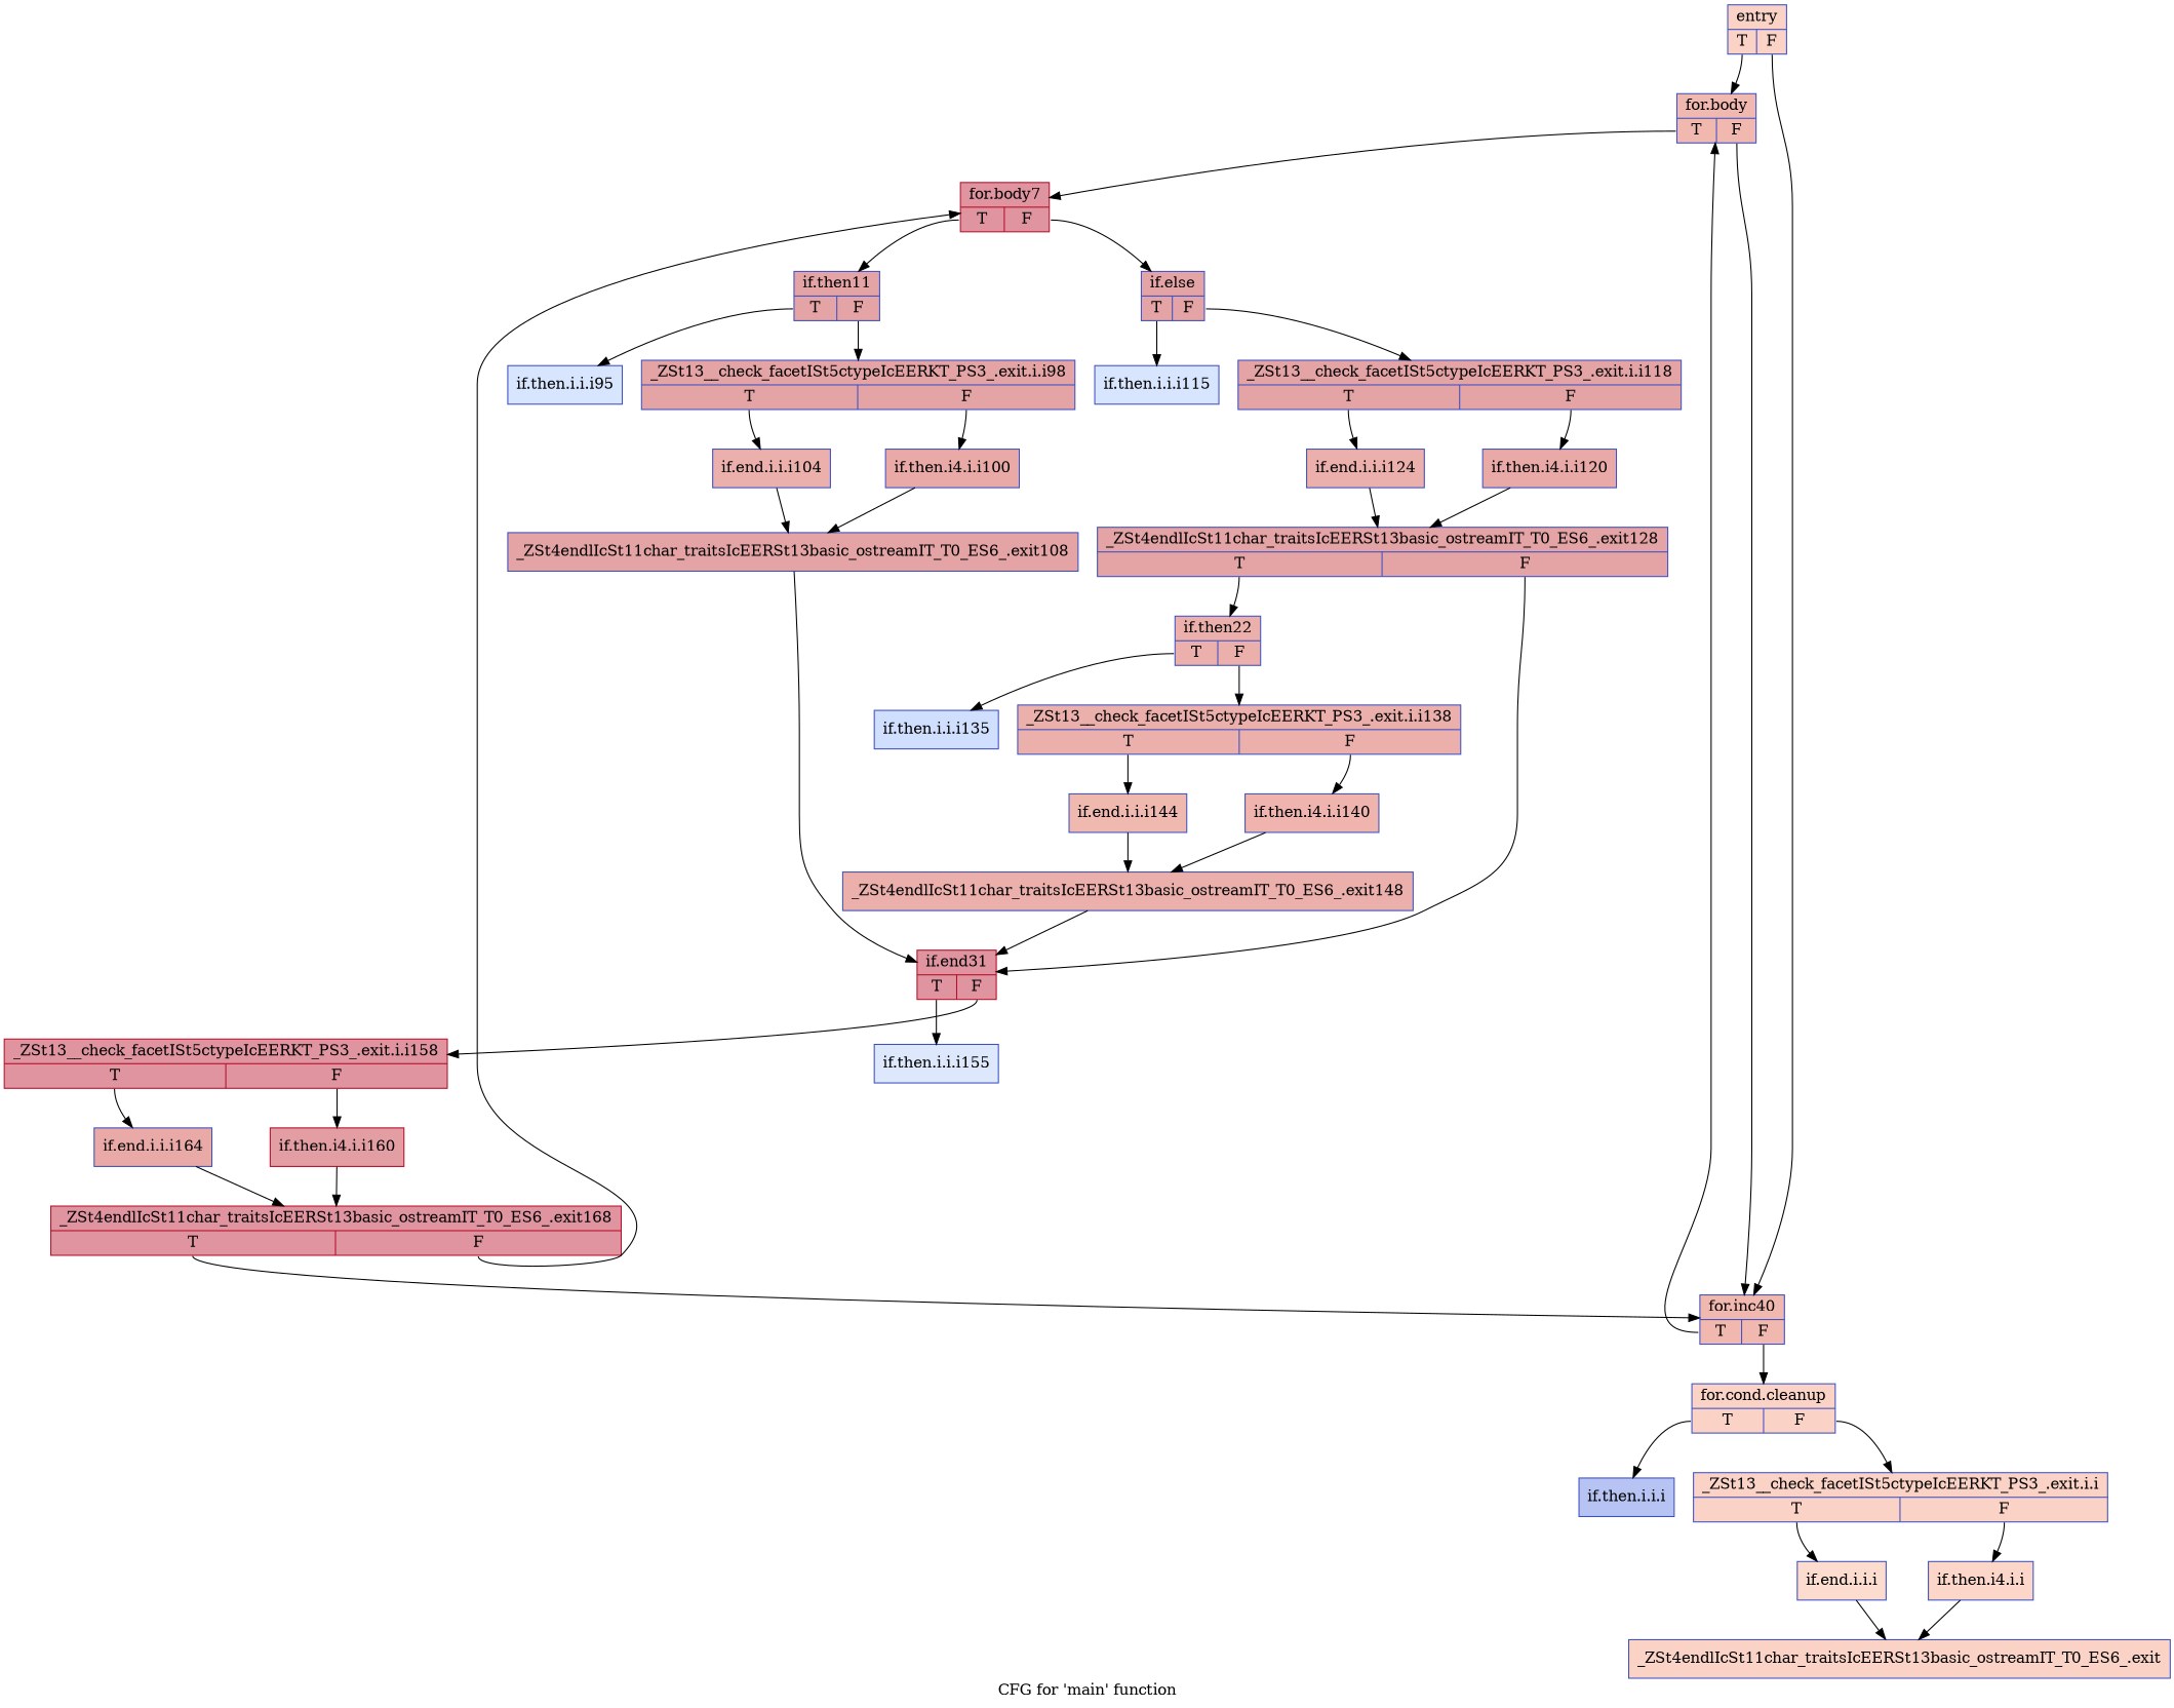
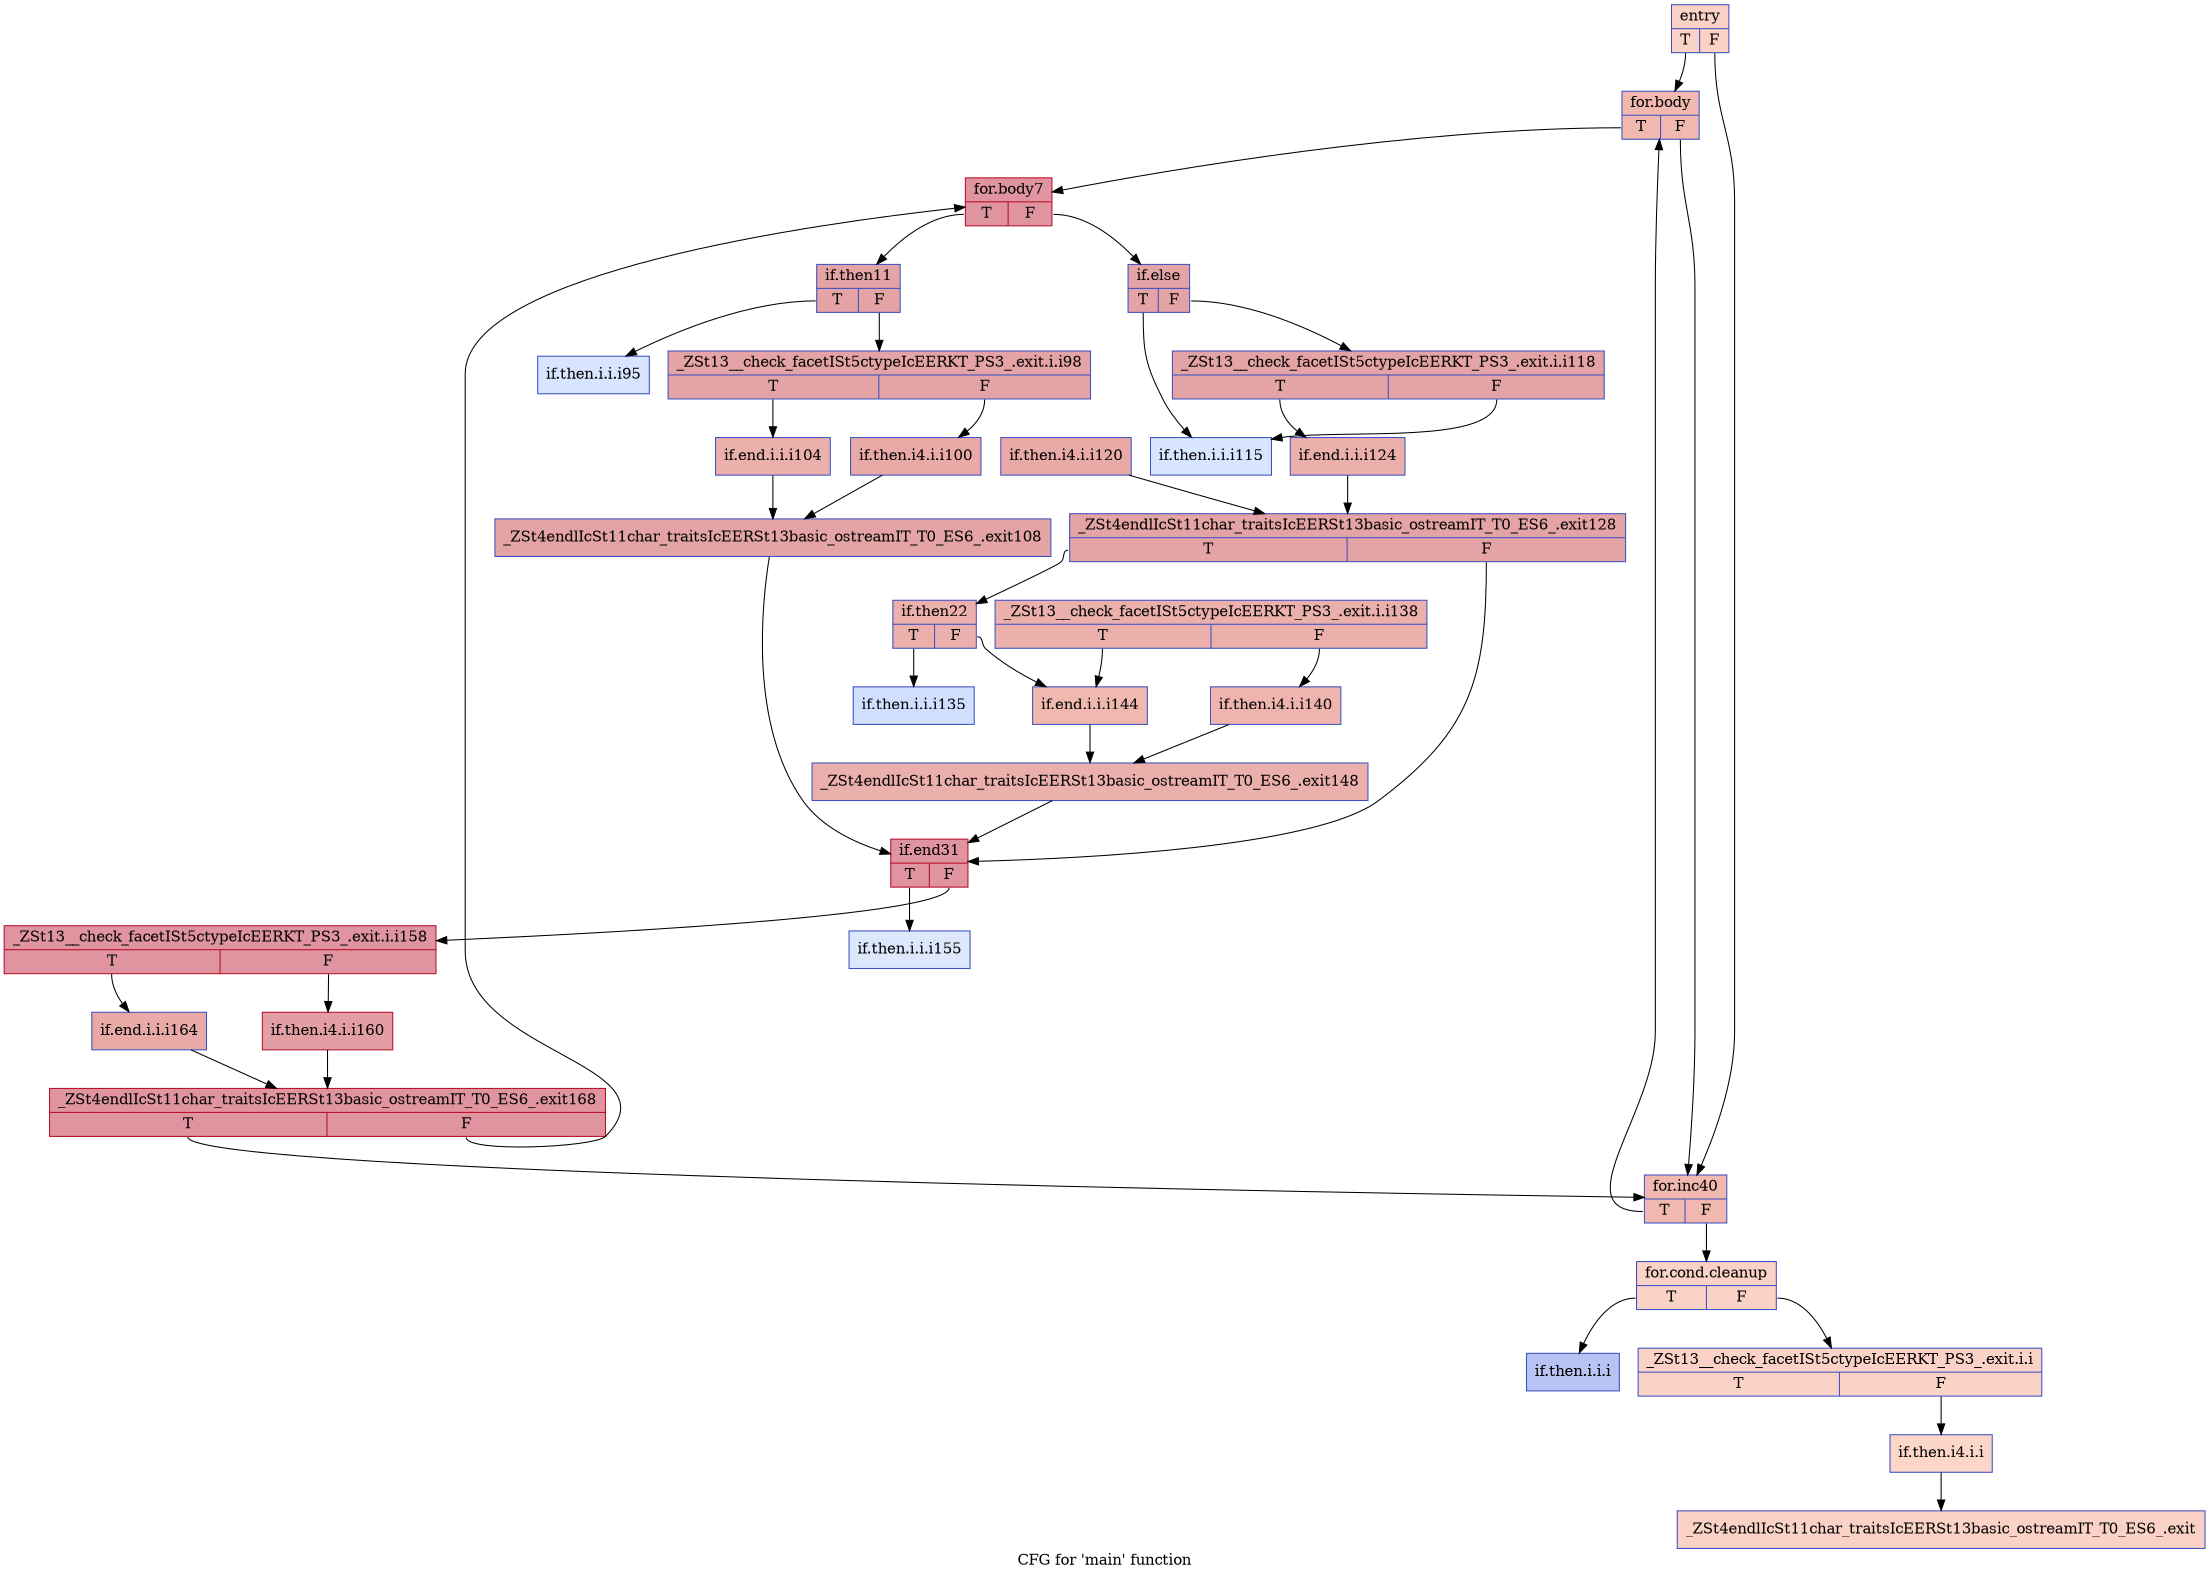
  digraph {
    label="CFG for 'main' function"
    node [color="#3d50c3ff" fillcolor="#c32e3170" shape=record style=filled]
    edge [tailport=s0]
    n1 [fillcolor="#f59c7d70" label="{entry|{<s0>T|<s1>F}}"]
    n2 [fillcolor="#dc5d4a70" label="{for.body|{<s0>T|<s1>F}}"]
    n3 [fillcolor="#dc5d4a70" label="{for.inc40|{<s0>T|<s1>F}}"]
    n4 [color="#b70d28ff" fillcolor="#b70d2870" label="{for.body7|{<s0>T|<s1>F}}"]
    n5 [fillcolor="#f59c7d70" label="{for.cond.cleanup|{<s0>T|<s1>F}}"]
    n6 [fillcolor="#5977e370" label="{if.then.i.i.i}"]
    n7 [fillcolor="#f59c7d70" label="{_ZSt13__check_facetISt5ctypeIcEERKT_PS3_.exit.i.i|{<s0>T|<s1>F}}"]
    n8 [label="{if.then11|{<s0>T|<s1>F}}"]
    n9 [label="{if.else|{<s0>T|<s1>F}}"]
-   n10 [fillcolor="#f7af9170" label="{if.end.i.i.i}"]
    n11 [fillcolor="#f6a38570" label="{if.then.i4.i.i}"]
    n12 [fillcolor="#f59c7d70" label="{_ZSt4endlIcSt11char_traitsIcEERSt13basic_ostreamIT_T0_ES6_.exit}"]
    n13 [fillcolor="#a7c5fe70" label="{if.then.i.i.i95}"]
    n14 [label="{_ZSt13__check_facetISt5ctypeIcEERKT_PS3_.exit.i.i98|{<s0>T|<s1>F}}"]
    n15 [fillcolor="#a7c5fe70" label="{if.then.i.i.i115}"]
    n16 [label="{_ZSt13__check_facetISt5ctypeIcEERKT_PS3_.exit.i.i118|{<s0>T|<s1>F}}"]
    n17 [fillcolor="#d24b4070" label="{if.end.i.i.i104}"]
    n18 [fillcolor="#ca3b3770" label="{if.then.i4.i.i100}"]
    n19 [fillcolor="#d24b4070" label="{if.end.i.i.i124}"]
    n20 [fillcolor="#ca3b3770" label="{if.then.i4.i.i120}"]
    n21 [label="{_ZSt4endlIcSt11char_traitsIcEERSt13basic_ostreamIT_T0_ES6_.exit108}"]
    n22 [color="#b70d28ff" fillcolor="#b70d2870" label="{if.end31|{<s0>T|<s1>F}}"]
    n23 [fillcolor="#b2ccfb70" label="{if.then.i.i.i155}"]
    n24 [color="#b70d28ff" fillcolor="#b70d2870" label="{_ZSt13__check_facetISt5ctypeIcEERKT_PS3_.exit.i.i158|{<s0>T|<s1>F}}"]
    n25 [fillcolor="#ca3b3770" label="{if.end.i.i.i164}"]
    n26 [color="#b70d28ff" fillcolor="#be242e70" label="{if.then.i4.i.i160}"]
    n27 [label="{_ZSt4endlIcSt11char_traitsIcEERSt13basic_ostreamIT_T0_ES6_.exit128|{<s0>T|<s1>F}}"]
    n28 [fillcolor="#d24b4070" label="{if.then22|{<s0>T|<s1>F}}"]
    n29 [fillcolor="#96b7ff70" label="{if.then.i.i.i135}"]
    n30 [fillcolor="#d24b4070" label="{_ZSt13__check_facetISt5ctypeIcEERKT_PS3_.exit.i.i138|{<s0>T|<s1>F}}"]
    n31 [fillcolor="#de614d70" label="{if.end.i.i.i144}"]
    n32 [fillcolor="#d8564670" label="{if.then.i4.i.i140}"]
    n33 [fillcolor="#d24b4070" label="{_ZSt4endlIcSt11char_traitsIcEERSt13basic_ostreamIT_T0_ES6_.exit148}"]
    n34 [color="#b70d28ff" fillcolor="#b70d2870" label="{_ZSt4endlIcSt11char_traitsIcEERSt13basic_ostreamIT_T0_ES6_.exit168|{<s0>T|<s1>F}}"]
    n1 -> n2
    n1 -> n3 [tailport=s1]
    n2 -> n3 [tailport=s1]
    n2 -> n4
    n3 -> n2
    n3 -> n5 [tailport=s1]
    n4 -> n8
    n4 -> n9 [tailport=s1]
    n5 -> n6
    n5 -> n7 [tailport=s1]
-   n7 -> n10
    n7 -> n11 [tailport=s1]
    n8 -> n13
    n8 -> n14 [tailport=s1]
    n9 -> n15
    n9 -> n16 [tailport=s1]
-   n10 -> n12
    n11 -> n12
    n14 -> n17
    n14 -> n18 [tailport=s1]
    n16 -> n19
-   n16 -> n20 [tailport=s1]
+   n16 -> n15 [tailport=s1]
    n17 -> n21
    n18 -> n21
    n19 -> n27
    n20 -> n27
    n21 -> n22
    n22 -> n23
    n22 -> n24 [tailport=s1]
    n24 -> n25
    n24 -> n26 [tailport=s1]
    n25 -> n34
    n26 -> n34
    n27 -> n22 [tailport=s1]
    n27 -> n28
    n28 -> n29
-   n28 -> n30 [tailport=s1]
+   n28 -> n31 [tailport=s1]
    n30 -> n31
    n30 -> n32 [tailport=s1]
    n31 -> n33
    n32 -> n33
    n33 -> n22
    n34 -> n3
    n34 -> n4 [tailport=s1]
  }
